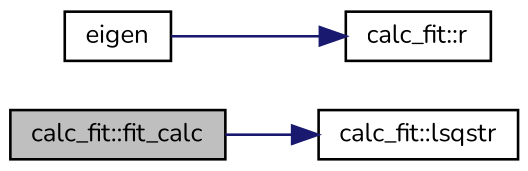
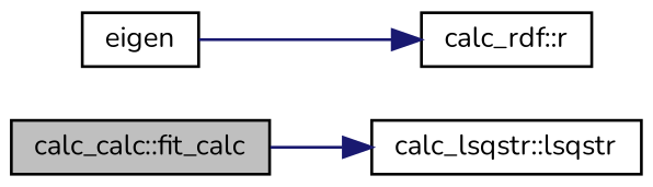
  digraph {
    fontname=Nunito
    rankdir=LR
    node [color=black fillcolor=white fontname=Nunito fontsize=10 shape=record style=filled]
    edge [color=midnightblue fontname=Nunito fontsize=10 labelfontname=Helvetica labelfontsize=10 style=solid]
-   n1 [fillcolor=grey75 fontcolor=black height=0.2 label="calc_fit::fit_calc" width=0.4]
-   n2 [height=0.2 label="calc_fit::lsqstr" width=0.4]
+   n1 [fillcolor=grey75 fontcolor=black height=0.2 label="calc_calc::fit_calc" width=0.4]
+   n2 [height=0.2 label="calc_lsqstr::lsqstr" width=0.4]
    n3 [height=0.2 label=eigen width=0.4]
-   n4 [height=0.2 label="calc_fit::r" width=0.4]
+   n4 [height=0.2 label="calc_rdf::r" width=0.4]
    n1 -> n2
    n3 -> n4
  }
